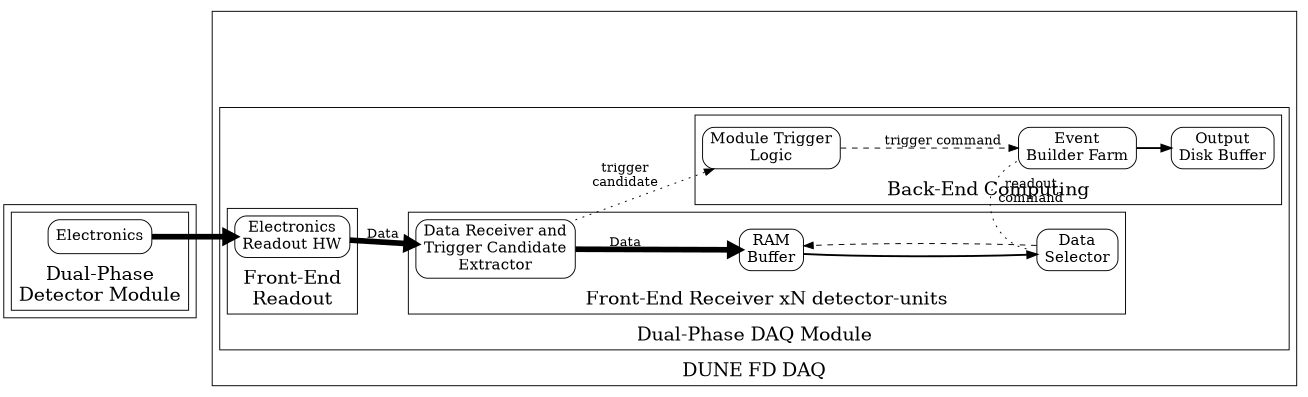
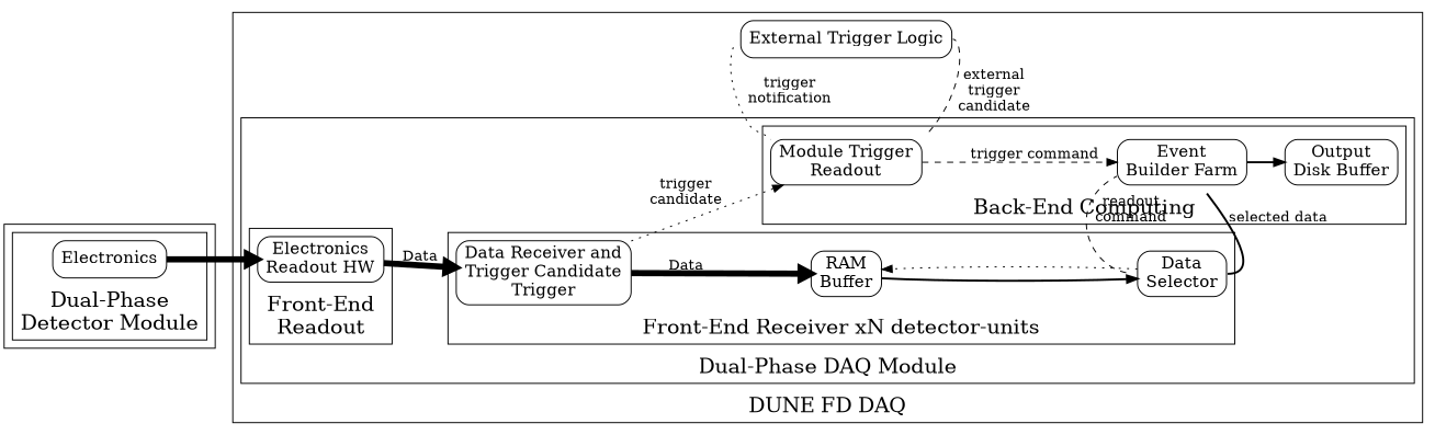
  digraph {
    compound=true
    fontsize=20
    ordering=out
    rankdir=LR
    splines=true
    node [fontsize=16 shape=box style=rounded]
    edge [penwidth=1 style=dashed]
    n1 [label="Electronics\nReadout HW"]
-   n2 [label="Data Receiver and\nTrigger Candidate\nExtractor"]
+   n2 [label="Data Receiver and\nTrigger Candidate\nTrigger"]
    n3 [label="RAM\nBuffer"]
    n4 [label="Data\nSelector"]
-   n5 [label="Module Trigger\nLogic"]
+   n5 [label="Module Trigger\nReadout"]
    n6 [label="Event\nBuilder Farm"]
    n7 [label="Output\nDisk Buffer"]
+   n8 [label="External Trigger Logic"]
    n9 [label=Electronics]
    subgraph cluster_1 {
      label="DUNE FD DAQ"
      labelloc=bottom
+     n8
      subgraph cluster_2 {
        label="Dual-Phase DAQ Module"
        labelloc=bottom
        subgraph cluster_3 {
          label="Front-End\nReadout"
          labelloc=bottom
          n1
        }
        subgraph cluster_4 {
          label="Front-End Receiver xN detector-units"
          labelloc=bottom
          n2
          n3
          n4
        }
        subgraph cluster_5 {
          label="Back-End Computing"
          labelloc=bottom
          n5
          n6
          n7
        }
      }
    }
    subgraph cluster_6 {
      subgraph cluster_7 {
        label="Dual-Phase\nDetector Module"
        labelloc=bottom
        n9
      }
    }
    n1 -> n2 [label=Data penwidth=6 style=""]
    n2 -> n3 [label="\nData\n" penwidth=6 style=""]
    n2 -> n5 [label="\n\ntrigger\ncandidate" style=dotted]
+   n2 -> n8 [style=invis]
    n3 -> n4 [penwidth=2 style=solid]
-   n4 -> n3
+   n4 -> n3 [style=dotted]
+   n4 -> n6 [label="selected data" penwidth=2 style=solid tailport=e]
    n5 -> n6 [label="\ntrigger command\n"]
-   n6 -> n4 [headport=w label="readout\ncommand\n\n" style=dotted]
+   n5 -> n8 [headport=w label="trigger\nnotification\n\n" style=dotted tailport=nw]
+   n6 -> n4 [headport=w label="readout\ncommand\n\n"]
    n6 -> n7 [penwidth=2 style=solid]
+   n8 -> n5 [headport=ne label="external\ntrigger\ncandidate\n\n" tailport=e]
    n9 -> n1 [penwidth=6 style=""]
  }
